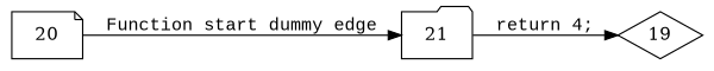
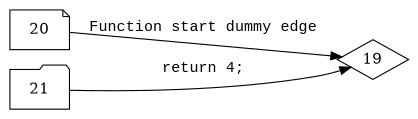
  digraph {
    rankdir=LR
    edge [color=black fontname="Courier New"]
    20 [shape=note]
    21 [shape=folder]
    19 [shape=diamond]
-   20 -> 21 [label="Function start dummy edge"]
+   20 -> 19 [label="Function start dummy edge"]
    21 -> 19 [label="return 4;"]
  }
